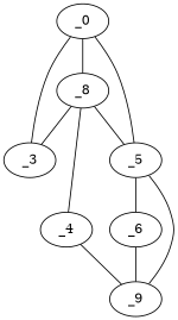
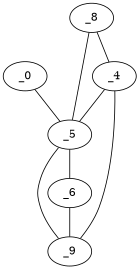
  graph {
    edge [valence=1]
    _0 [x=29 y=24]
    n2 [label=_8 x=42 y=35]
-   _3 [x=45 y=26]
    _5 [x=69 y=111]
    _4 [x=61 y=27]
    n6 [label=_9 x=109 y=58]
    _6 [x=104 y=103]
-   _0 -- n2
-   _0 -- _3 [valence=2]
    _0 -- _5
-   n2 -- _3
    n2 -- _5 [valence=2]
    n2 -- _4 [valence=2]
    _5 -- n6 [valence=2]
    _5 -- _6
+   _4 -- _5
    _4 -- n6
    _6 -- n6
  }
